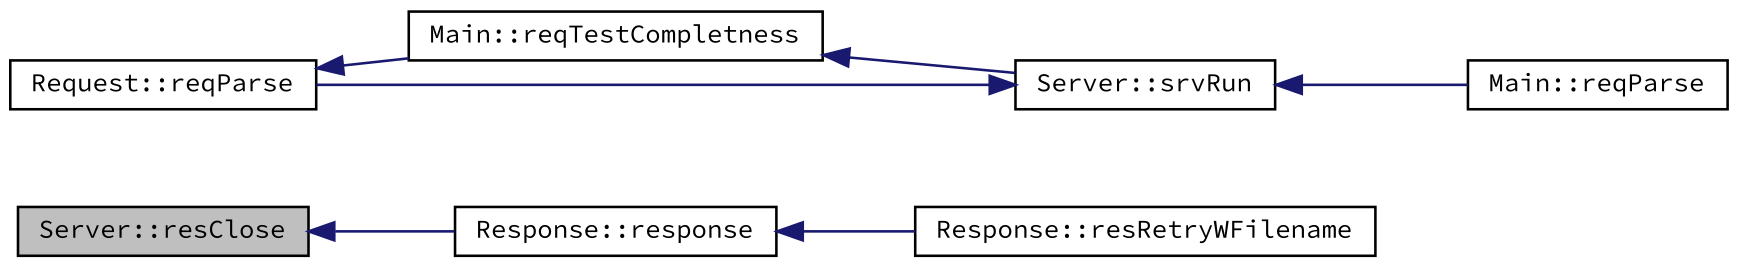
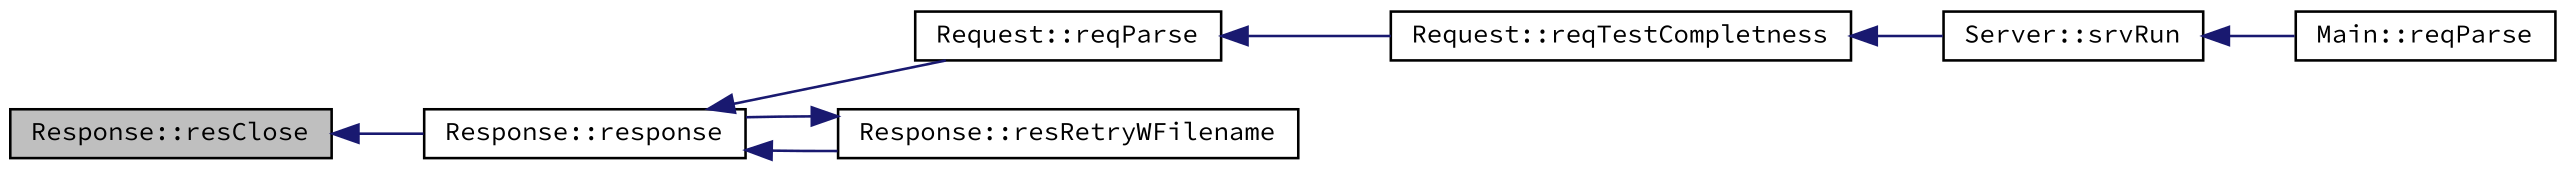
  digraph {
    fontname="Source Code Pro"
    rankdir=LR
    node [color=black fontname="Source Code Pro" fontsize=10 shape=record]
    edge [color=midnightblue dir=back fontname="Source Code Pro" fontsize=10 labelfontname=FreeSans labelfontsize=10 style=solid]
-   n1 [fillcolor=grey75 fontcolor=black height=0.2 label="Server::resClose" style=filled width=0.4]
+   n1 [fillcolor=grey75 fontcolor=black height=0.2 label="Response::resClose" style=filled width=0.4]
    n2 [height=0.2 label="Response::response" width=0.4]
    n3 [height=0.2 label="Request::reqParse" width=0.4]
    n4 [height=0.2 label="Response::resRetryWFilename" width=0.4]
-   n5 [height=0.2 label="Main::reqTestCompletness" width=0.4]
+   n5 [height=0.2 label="Request::reqTestCompletness" width=0.4]
    n6 [height=0.2 label="Server::srvRun" width=0.4]
    n7 [height=0.2 label="Main::reqParse" width=0.4]
    n1 -> n2
-   n6 -> n3
+   n2 -> n3
    n2 -> n4
    n3 -> n5
+   n4 -> n2
    n5 -> n6
    n6 -> n7
  }
